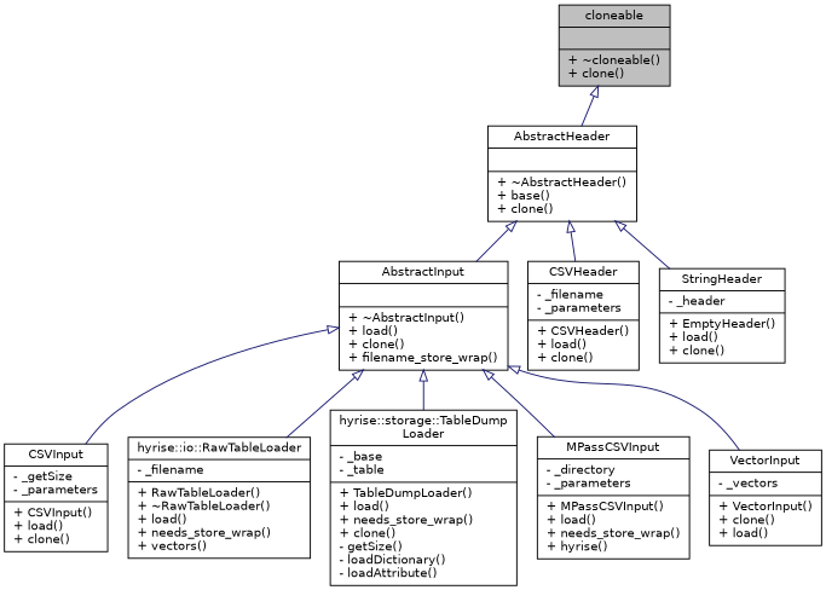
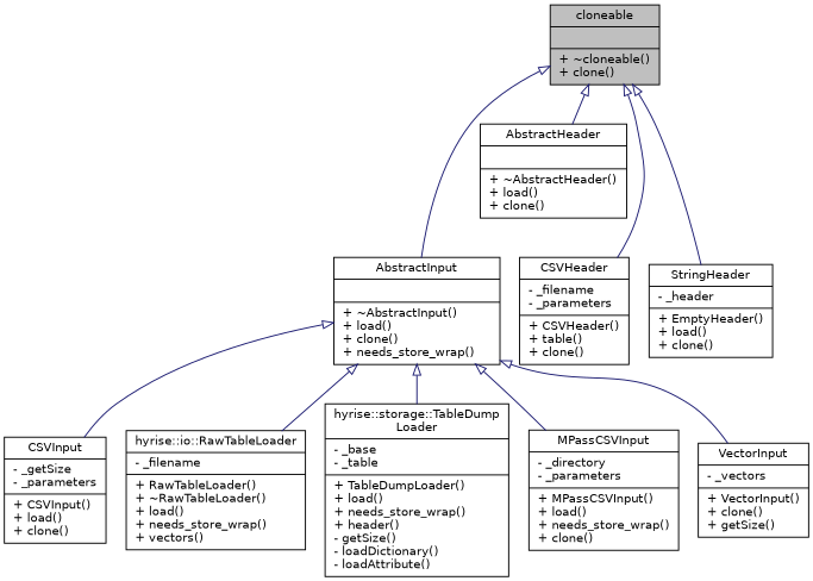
  digraph {
    node [color=black fillcolor=white fontname=Helvetica fontsize=11 shape=record style=filled]
    edge [arrowtail=onormal color=midnightblue dir=back fontname=Helvetica fontsize=11 labelfontname=Helvetica labelfontsize=11 style=solid]
    n1 [fillcolor=grey75 fontcolor=black height=0.2 label="{cloneable\n||+ ~cloneable()\l+ clone()\l}" width=0.4]
-   n2 [height=0.2 label="{AbstractHeader\n||+ ~AbstractHeader()\l+ base()\l+ clone()\l}" width=0.4]
-   n3 [height=0.2 label="{AbstractInput\n||+ ~AbstractInput()\l+ load()\l+ clone()\l+ filename_store_wrap()\l}" width=0.4]
-   n4 [height=0.2 label="{CSVHeader\n|- _filename\l- _parameters\l|+ CSVHeader()\l+ load()\l+ clone()\l}" width=0.4]
+   n2 [height=0.2 label="{AbstractHeader\n||+ ~AbstractHeader()\l+ load()\l+ clone()\l}" width=0.4]
+   n3 [height=0.2 label="{AbstractInput\n||+ ~AbstractInput()\l+ load()\l+ clone()\l+ needs_store_wrap()\l}" width=0.4]
+   n4 [height=0.2 label="{CSVHeader\n|- _filename\l- _parameters\l|+ CSVHeader()\l+ table()\l+ clone()\l}" width=0.4]
    n5 [height=0.2 label="{StringHeader\n|- _header\l|+ EmptyHeader()\l+ load()\l+ clone()\l}" width=0.4]
    n6 [height=0.2 label="{CSVInput\n|- _getSize\l- _parameters\l|+ CSVInput()\l+ load()\l+ clone()\l}" width=0.4]
    n7 [height=0.2 label="{hyrise::io::RawTableLoader\n|- _filename\l|+ RawTableLoader()\l+ ~RawTableLoader()\l+ load()\l+ needs_store_wrap()\l+ vectors()\l}" width=0.4]
-   n8 [height=0.2 label="{hyrise::storage::TableDump\lLoader\n|- _base\l- _table\l|+ TableDumpLoader()\l+ load()\l+ needs_store_wrap()\l+ clone()\l- getSize()\l- loadDictionary()\l- loadAttribute()\l}" width=0.4]
-   n9 [height=0.2 label="{MPassCSVInput\n|- _directory\l- _parameters\l|+ MPassCSVInput()\l+ load()\l+ needs_store_wrap()\l+ hyrise()\l}" width=0.4]
-   n10 [height=0.2 label="{VectorInput\n|- _vectors\l|+ VectorInput()\l+ clone()\l+ load()\l}" width=0.4]
+   n8 [height=0.2 label="{hyrise::storage::TableDump\lLoader\n|- _base\l- _table\l|+ TableDumpLoader()\l+ load()\l+ needs_store_wrap()\l+ header()\l- getSize()\l- loadDictionary()\l- loadAttribute()\l}" width=0.4]
+   n9 [height=0.2 label="{MPassCSVInput\n|- _directory\l- _parameters\l|+ MPassCSVInput()\l+ load()\l+ needs_store_wrap()\l+ clone()\l}" width=0.4]
+   n10 [height=0.2 label="{VectorInput\n|- _vectors\l|+ VectorInput()\l+ clone()\l+ getSize()\l}" width=0.4]
    n1 -> n2
-   n2 -> n3
-   n2 -> n4
-   n2 -> n5
+   n1 -> n3
+   n1 -> n4
+   n1 -> n5
    n3 -> n6
    n3 -> n7
    n3 -> n8
    n3 -> n9
    n3 -> n10
  }
